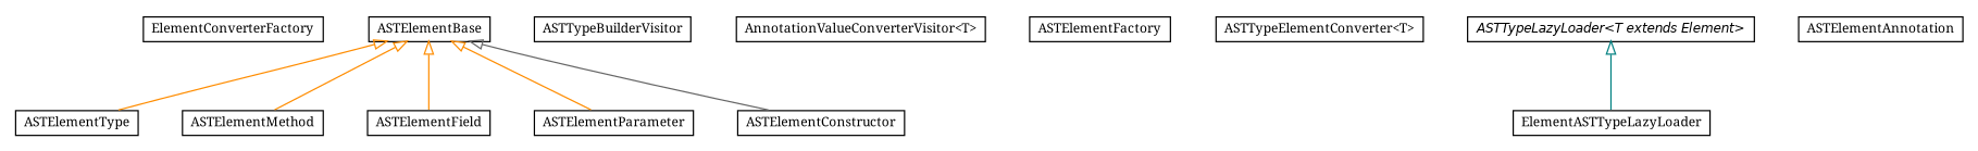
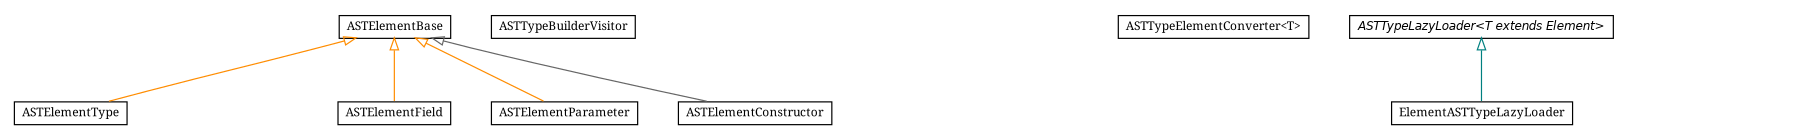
  digraph {
    fontname="Noto Serif"
    nodesep=0.25
    ranksep=0.5
    node [fontcolor=black fontname="Noto Serif" fontsize=10.0 shape=plaintext]
    edge [arrowtail=empty color=darkorange dir=back fontname="Noto Serif" fontsize=10 headport=p labelfontname=Helvetica labelfontsize=10 tailport=p]
-   n1 [label=<<table title="org.androidtransfuse.adapter.element.ElementConverterFactory" border="0" cellborder="1" cellspacing="0" cellpadding="2" port="p" href="./ElementConverterFactory.html"> 		<tr><td><table border="0" cellspacing="0" cellpadding="1"> <tr><td align="center" balign="center"> ElementConverterFactory </td></tr> 		</table></td></tr> 		</table>>]
    n2 [label=<<table title="org.androidtransfuse.adapter.element.ASTElementType" border="0" cellborder="1" cellspacing="0" cellpadding="2" port="p" href="./ASTElementType.html"> 		<tr><td><table border="0" cellspacing="0" cellpadding="1"> <tr><td align="center" balign="center"> ASTElementType </td></tr> 		</table></td></tr> 		</table>>]
-   n3 [label=<<table title="org.androidtransfuse.adapter.element.ASTElementMethod" border="0" cellborder="1" cellspacing="0" cellpadding="2" port="p" href="./ASTElementMethod.html"> 		<tr><td><table border="0" cellspacing="0" cellpadding="1"> <tr><td align="center" balign="center"> ASTElementMethod </td></tr> 		</table></td></tr> 		</table>>]
    n4 [label=<<table title="org.androidtransfuse.adapter.element.ASTTypeBuilderVisitor" border="0" cellborder="1" cellspacing="0" cellpadding="2" port="p" href="./ASTTypeBuilderVisitor.html"> 		<tr><td><table border="0" cellspacing="0" cellpadding="1"> <tr><td align="center" balign="center"> ASTTypeBuilderVisitor </td></tr> 		</table></td></tr> 		</table>>]
-   n5 [label=<<table title="org.androidtransfuse.adapter.element.AnnotationValueConverterVisitor" border="0" cellborder="1" cellspacing="0" cellpadding="2" port="p" href="./AnnotationValueConverterVisitor.html"> 		<tr><td><table border="0" cellspacing="0" cellpadding="1"> <tr><td align="center" balign="center"> AnnotationValueConverterVisitor&lt;T&gt; </td></tr> 		</table></td></tr> 		</table>>]
-   n6 [label=<<table title="org.androidtransfuse.adapter.element.ASTElementFactory" border="0" cellborder="1" cellspacing="0" cellpadding="2" port="p" href="./ASTElementFactory.html"> 		<tr><td><table border="0" cellspacing="0" cellpadding="1"> <tr><td align="center" balign="center"> ASTElementFactory </td></tr> 		</table></td></tr> 		</table>>]
    n7 [label=<<table title="org.androidtransfuse.adapter.element.ASTElementBase" border="0" cellborder="1" cellspacing="0" cellpadding="2" port="p" href="./ASTElementBase.html"> 		<tr><td><table border="0" cellspacing="0" cellpadding="1"> <tr><td align="center" balign="center"> ASTElementBase </td></tr> 		</table></td></tr> 		</table>>]
    n8 [label=<<table title="org.androidtransfuse.adapter.element.ASTElementField" border="0" cellborder="1" cellspacing="0" cellpadding="2" port="p" href="./ASTElementField.html"> 		<tr><td><table border="0" cellspacing="0" cellpadding="1"> <tr><td align="center" balign="center"> ASTElementField </td></tr> 		</table></td></tr> 		</table>>]
    n9 [label=<<table title="org.androidtransfuse.adapter.element.ASTElementParameter" border="0" cellborder="1" cellspacing="0" cellpadding="2" port="p" href="./ASTElementParameter.html"> 		<tr><td><table border="0" cellspacing="0" cellpadding="1"> <tr><td align="center" balign="center"> ASTElementParameter </td></tr> 		</table></td></tr> 		</table>>]
    n10 [label=<<table title="org.androidtransfuse.adapter.element.ASTElementConstructor" border="0" cellborder="1" cellspacing="0" cellpadding="2" port="p" href="./ASTElementConstructor.html"> 		<tr><td><table border="0" cellspacing="0" cellpadding="1"> <tr><td align="center" balign="center"> ASTElementConstructor </td></tr> 		</table></td></tr> 		</table>>]
    n11 [label=<<table title="org.androidtransfuse.adapter.element.ASTTypeElementConverter" border="0" cellborder="1" cellspacing="0" cellpadding="2" port="p" href="./ASTTypeElementConverter.html"> 		<tr><td><table border="0" cellspacing="0" cellpadding="1"> <tr><td align="center" balign="center"> ASTTypeElementConverter&lt;T&gt; </td></tr> 		</table></td></tr> 		</table>>]
    n12 [label=<<table title="org.androidtransfuse.adapter.element.ASTTypeLazyLoader" border="0" cellborder="1" cellspacing="0" cellpadding="2" port="p" href="./ASTTypeLazyLoader.html"> 		<tr><td><table border="0" cellspacing="0" cellpadding="1"> <tr><td align="center" balign="center"><font face="Helvetica-Oblique"> ASTTypeLazyLoader&lt;T extends Element&gt; </font></td></tr> 		</table></td></tr> 		</table>>]
    n13 [label=<<table title="org.androidtransfuse.adapter.element.ElementASTTypeLazyLoader" border="0" cellborder="1" cellspacing="0" cellpadding="2" port="p" href="./ElementASTTypeLazyLoader.html"> 		<tr><td><table border="0" cellspacing="0" cellpadding="1"> <tr><td align="center" balign="center"> ElementASTTypeLazyLoader </td></tr> 		</table></td></tr> 		</table>>]
-   n14 [label=<<table title="org.androidtransfuse.adapter.element.ASTElementAnnotation" border="0" cellborder="1" cellspacing="0" cellpadding="2" port="p" href="./ASTElementAnnotation.html"> 		<tr><td><table border="0" cellspacing="0" cellpadding="1"> <tr><td align="center" balign="center"> ASTElementAnnotation </td></tr> 		</table></td></tr> 		</table>>]
    n7 -> n2
-   n7 -> n3
    n7 -> n8
    n7 -> n9
    n7 -> n10 [color=gray40]
    n12 -> n13 [color=teal]
  }
